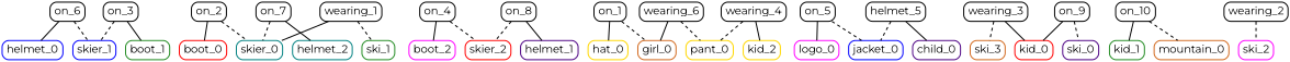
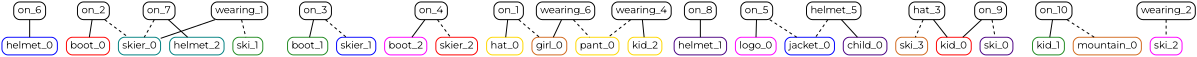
  digraph {
    fontname=Montserrat
    rankdir=TB
    node [fontname=Montserrat fontsize=20 penwidth=2 shape=box style=rounded]
    edge [arrowhead=none constraint=true fontname=Montserrat penwidth=2 style=dashed]
    n1 [color=blue label=helmet_0]
    n2 [color=red label=boot_0]
    n3 [color=forestgreen label=boot_1]
    n4 [color=magenta label=boot_2]
    n5 [color=chocolate label=girl_0]
    n6 [color=gold label=hat_0]
    n7 [color=indigo label=helmet_1]
    n8 [color=teal label=helmet_2]
    n9 [color=blue label=jacket_0]
    n10 [color=red label=kid_0]
    n11 [color=forestgreen label=kid_1]
    n12 [color=magenta label=logo_0]
    n13 [color=chocolate label=mountain_0]
    n14 [color=gold label=pant_0]
    n15 [color=indigo label=ski_0]
    n16 [color=teal label=skier_0]
    n17 [color=blue label=skier_1]
    n18 [color=red label=skier_2]
    n19 [color=forestgreen label=ski_1]
    n20 [color=magenta label=ski_2]
    n21 [color=chocolate label=ski_3]
    n22 [color=gold label=kid_2]
    n23 [color=indigo label=child_0]
    n24 [label=on_1]
    n25 [label=on_2]
    n26 [label=on_3]
    n27 [label=on_4]
    n28 [label=on_5]
    n29 [label=on_6]
    n30 [label=on_7]
    n31 [label=on_8]
    n32 [label=wearing_1]
    n33 [label=wearing_2]
-   n34 [label=wearing_3]
+   n34 [label=hat_3]
    n35 [label=wearing_4]
    n36 [label=on_9]
    n37 [label=on_10]
    n38 [label=helmet_5]
    n39 [label=wearing_6]
    n24 -> n5
    n24 -> n6 [style=""]
    n25 -> n2 [style=""]
    n25 -> n16
    n26 -> n3 [style=""]
    n26 -> n17
    n27 -> n4 [style=""]
    n27 -> n18
    n28 -> n9
    n28 -> n12 [style=""]
    n29 -> n1 [style=""]
-   n29 -> n17
    n30 -> n8 [style=""]
    n30 -> n16
    n31 -> n7 [style=""]
-   n31 -> n18
    n32 -> n16 [style=""]
    n32 -> n19
    n33 -> n20
    n34 -> n10 [style=""]
    n34 -> n21
    n35 -> n14
    n35 -> n22 [style=""]
    n36 -> n10 [style=""]
    n36 -> n15
    n37 -> n11 [style=""]
    n37 -> n13
    n38 -> n9
    n38 -> n23 [style=""]
    n39 -> n5 [style=""]
    n39 -> n14
  }
